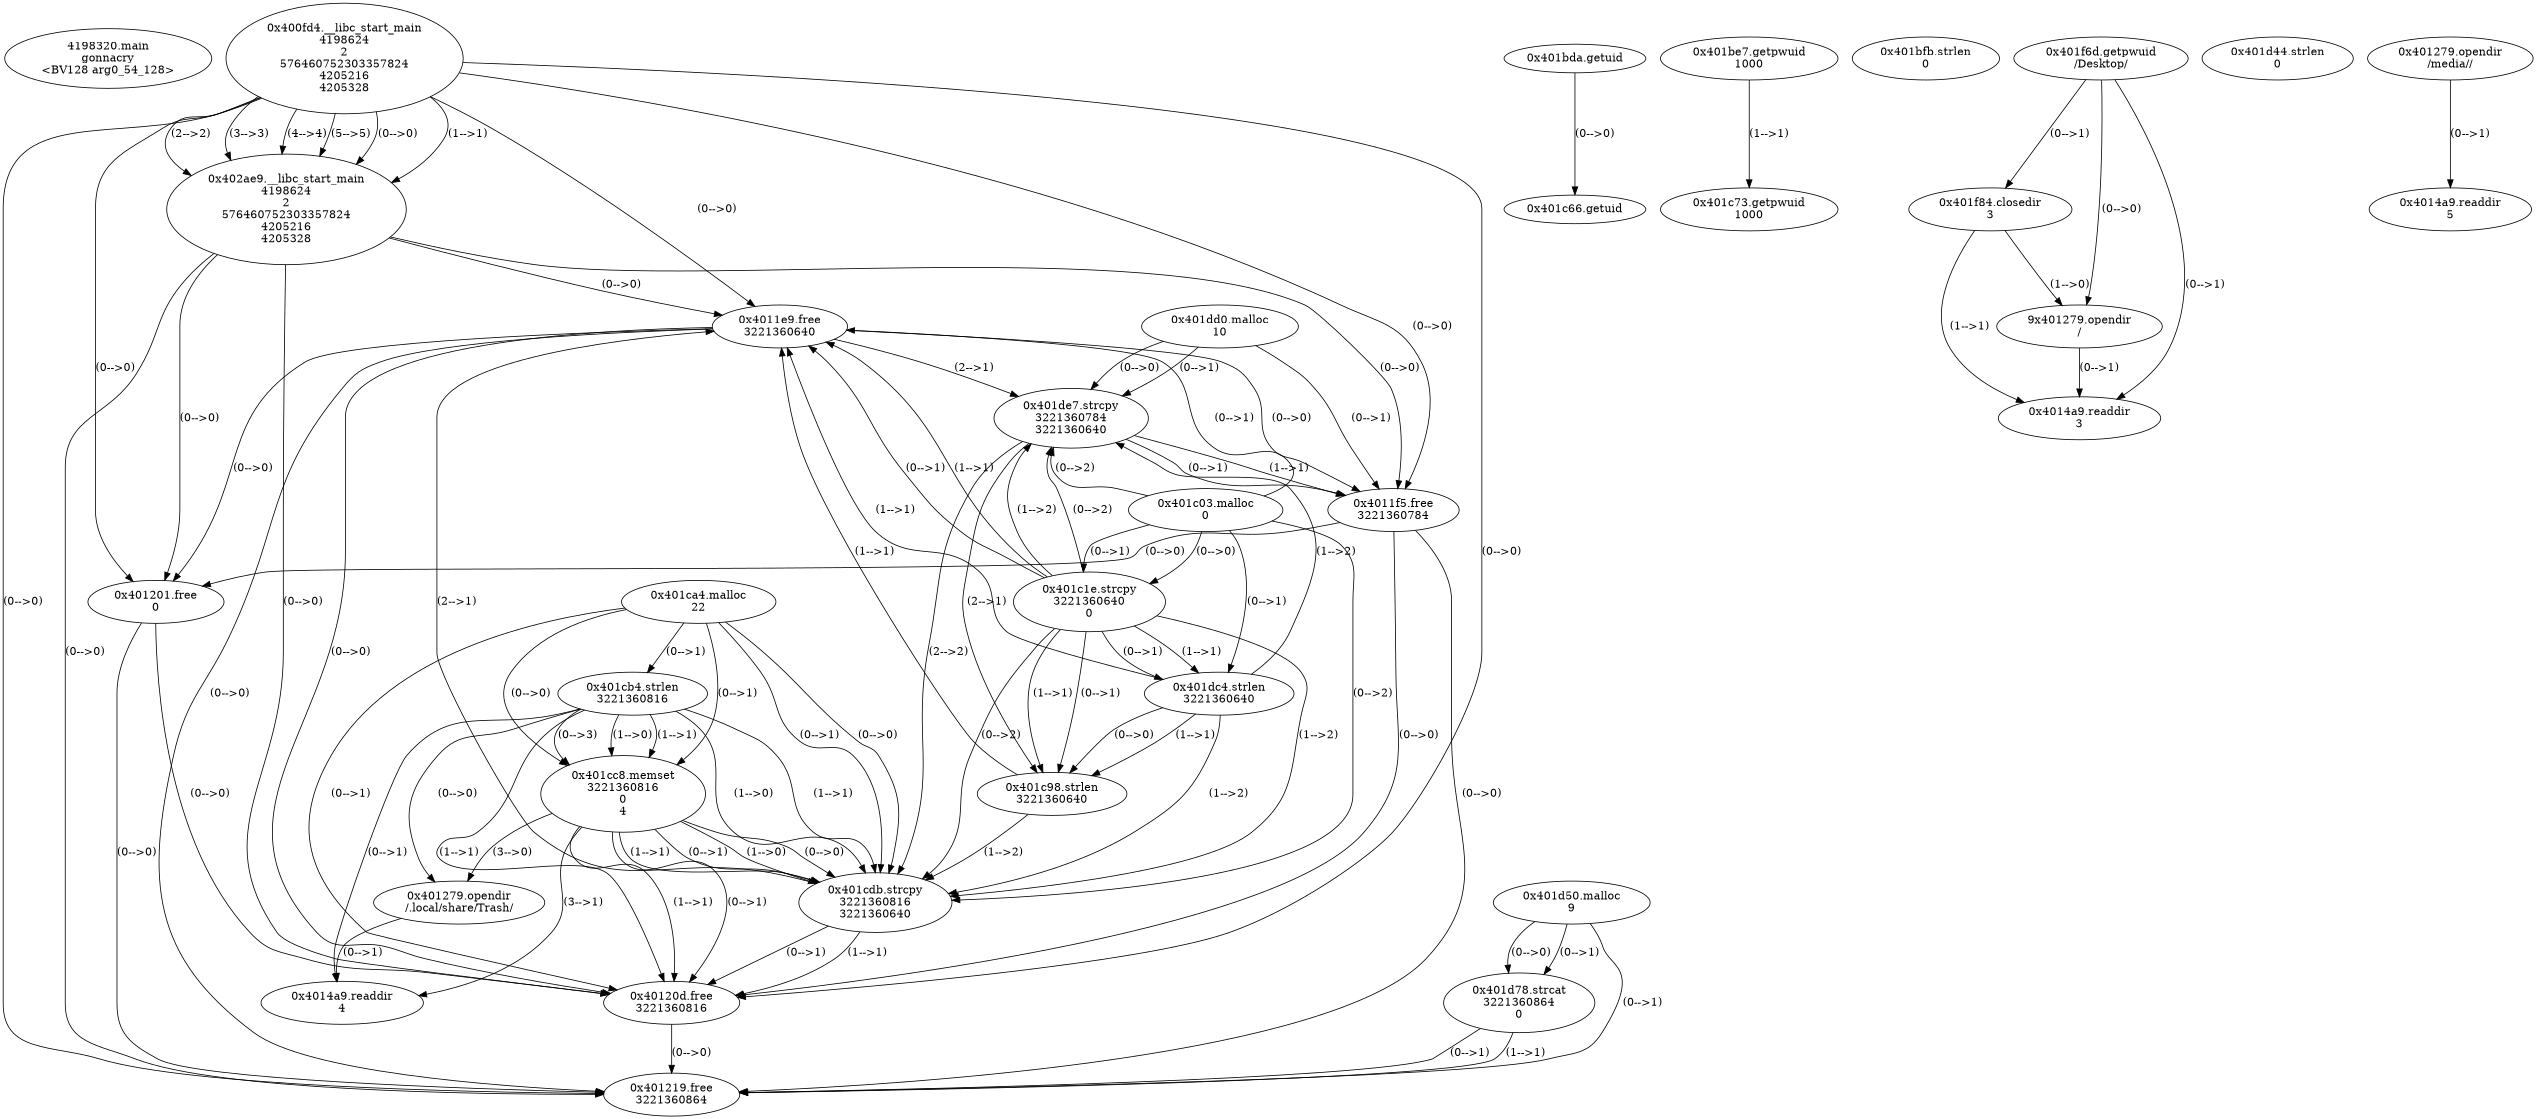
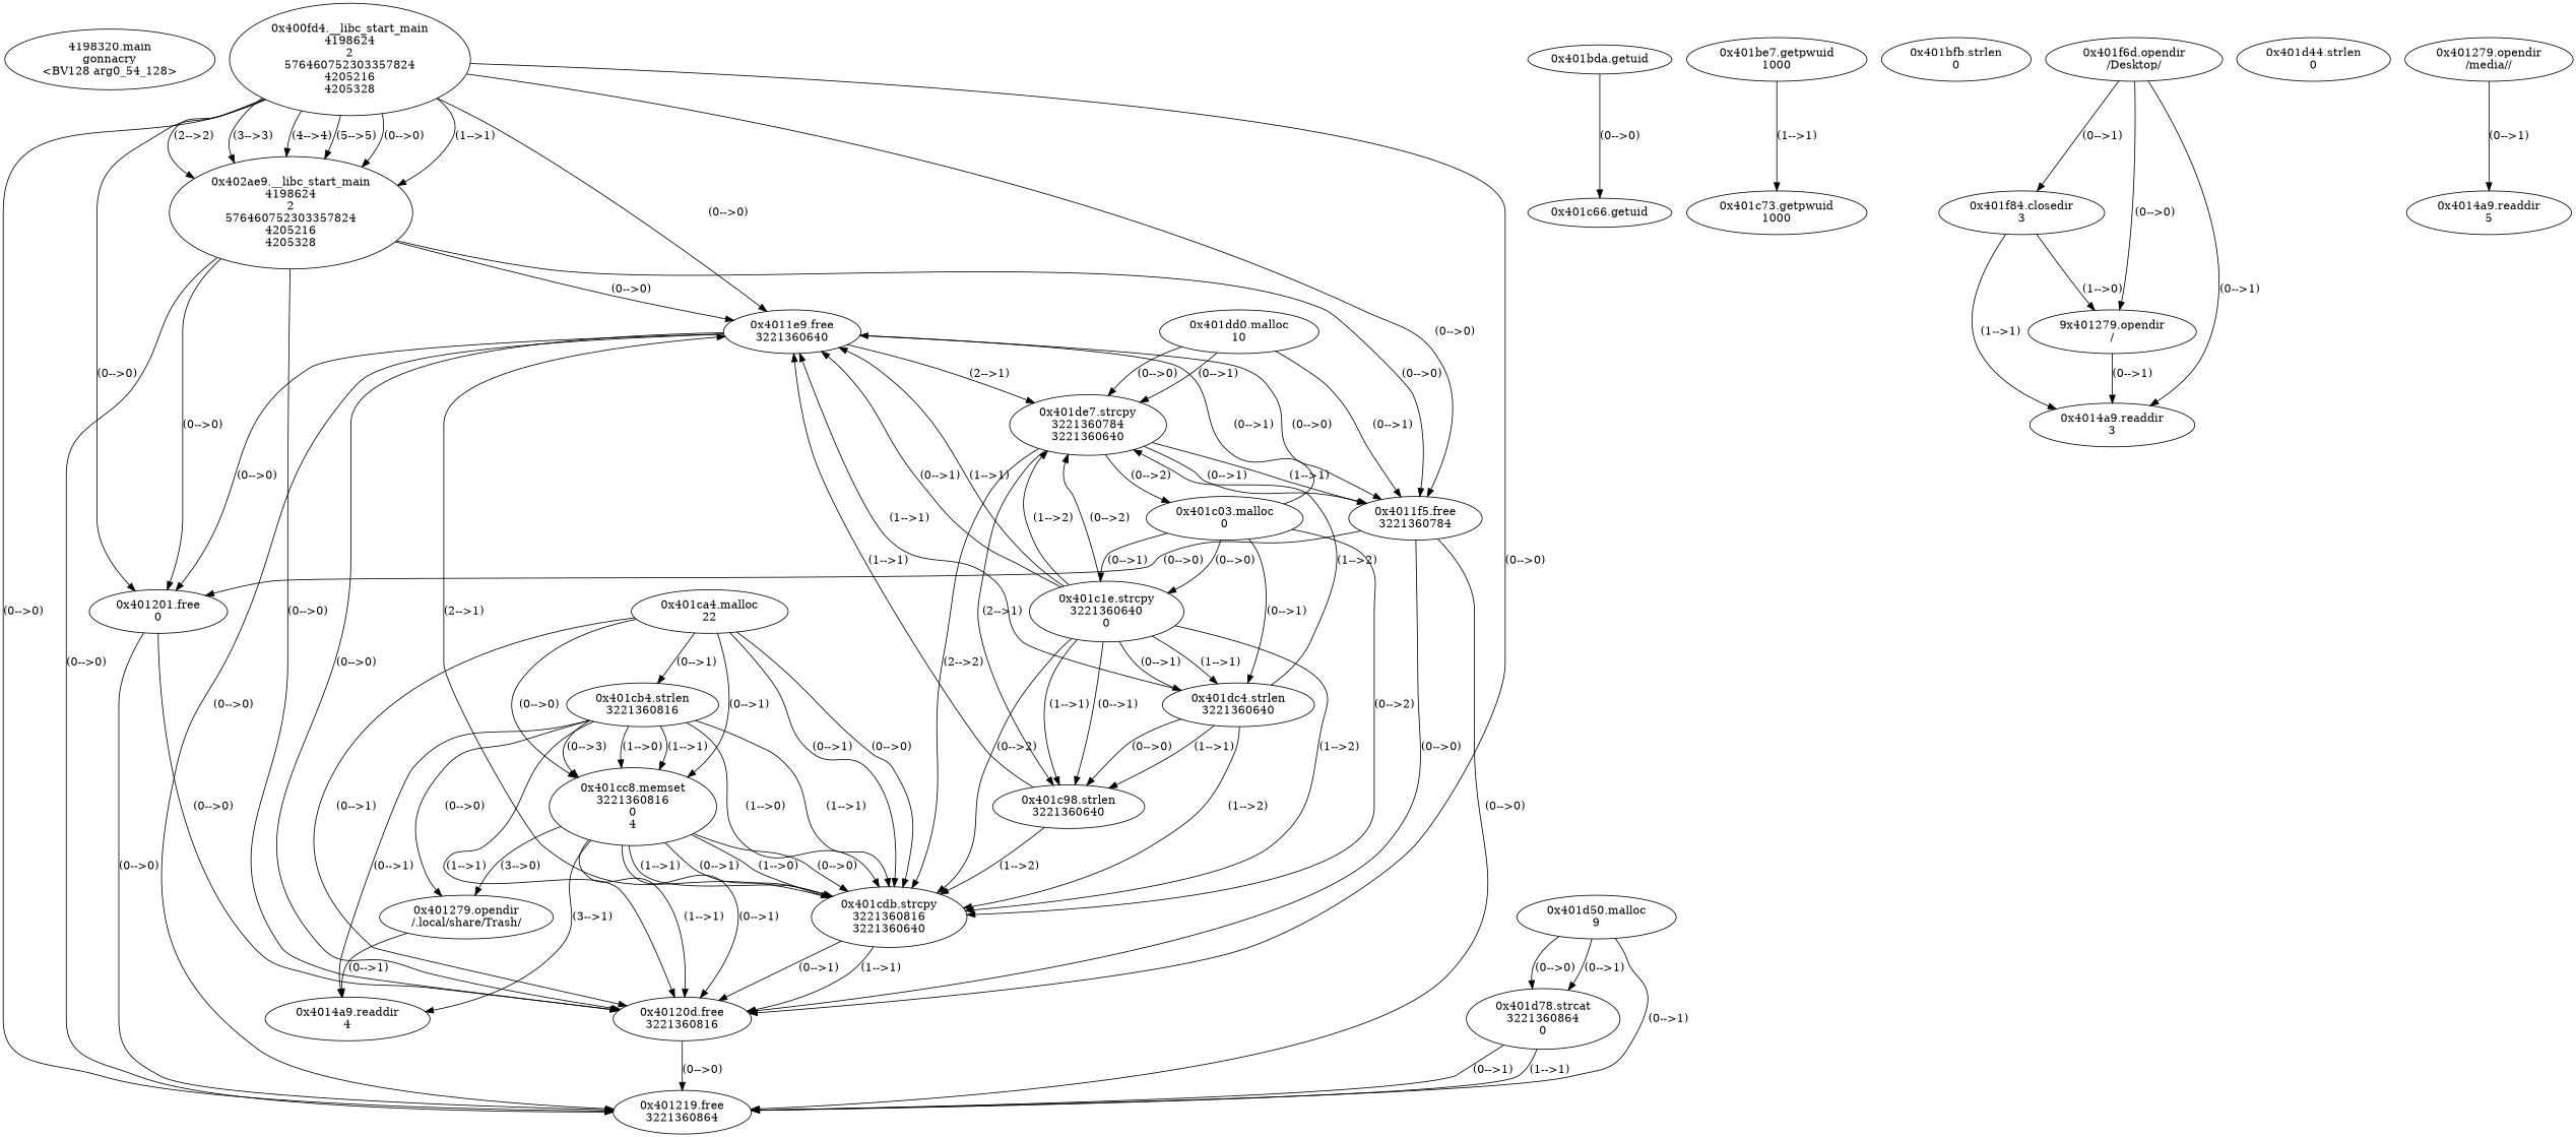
  digraph {
    n1 [label="4198320.main\ngonnacry\n<BV128 arg0_54_128>"]
    n2 [label="0x400fd4.__libc_start_main\n4198624\n2\n576460752303357824\n4205216\n4205328"]
    n3 [label="0x402ae9.__libc_start_main\n4198624\n2\n576460752303357824\n4205216\n4205328"]
    n4 [label="0x4011e9.free\n3221360640"]
    n5 [label="0x4011f5.free\n3221360784"]
    n6 [label="0x401201.free\n0"]
    n7 [label="0x40120d.free\n3221360816"]
    n8 [label="0x401219.free\n3221360864"]
    n9 [label="0x401de7.strcpy\n3221360784\n3221360640"]
    n10 [label="0x401bda.getuid\n"]
    n11 [label="0x401c66.getuid\n"]
    n12 [label="0x401be7.getpwuid\n1000"]
    n13 [label="0x401c73.getpwuid\n1000"]
    n14 [label="0x401bfb.strlen\n0"]
    n15 [label="0x401c03.malloc\n0"]
    n16 [label="0x401c1e.strcpy\n3221360640\n0"]
    n17 [label="0x401dc4.strlen\n3221360640"]
    n18 [label="0x401cdb.strcpy\n3221360816\n3221360640"]
    n19 [label="0x401c98.strlen\n3221360640"]
    n20 [label="0x401dd0.malloc\n10"]
-   n21 [label="0x401f6d.getpwuid\n/Desktop/"]
+   n21 [label="0x401f6d.opendir\n/Desktop/"]
    n22 [label="0x401f84.closedir\n3"]
    n23 [label="9x401279.opendir\n/"]
    n24 [label="0x4014a9.readdir\n3"]
    n25 [label="0x401ca4.malloc\n22"]
    n26 [label="0x401cb4.strlen\n3221360816"]
    n27 [label="0x401cc8.memset\n3221360816\n0\n4"]
    n28 [label="0x401279.opendir\n/.local/share/Trash/"]
    n29 [label="0x4014a9.readdir\n4"]
    n30 [label="0x401d44.strlen\n0"]
    n31 [label="0x401d50.malloc\n9"]
    n32 [label="0x401d78.strcat\n3221360864\n0"]
    n33 [label="0x401279.opendir\n/media//"]
    n34 [label="0x4014a9.readdir\n5"]
    n2 -> n3 [label="(1-->1)"]
    n2 -> n3 [label="(2-->2)"]
    n2 -> n3 [label="(3-->3)"]
    n2 -> n3 [label="(4-->4)"]
    n2 -> n3 [label="(5-->5)"]
    n2 -> n3 [label="(0-->0)"]
    n2 -> n4 [label="(0-->0)"]
    n2 -> n5 [label="(0-->0)"]
    n2 -> n6 [label="(0-->0)"]
    n2 -> n7 [label="(0-->0)"]
    n2 -> n8 [label="(0-->0)"]
    n3 -> n4 [label="(0-->0)"]
    n3 -> n5 [label="(0-->0)"]
    n3 -> n6 [label="(0-->0)"]
    n3 -> n7 [label="(0-->0)"]
    n3 -> n8 [label="(0-->0)"]
    n4 -> n5 [label="(0-->0)"]
    n4 -> n6 [label="(0-->0)"]
    n4 -> n7 [label="(0-->0)"]
    n4 -> n8 [label="(0-->0)"]
    n4 -> n9 [label="(2-->1)"]
    n5 -> n6 [label="(0-->0)"]
    n5 -> n7 [label="(0-->0)"]
    n5 -> n8 [label="(0-->0)"]
    n6 -> n7 [label="(0-->0)"]
    n6 -> n8 [label="(0-->0)"]
    n7 -> n8 [label="(0-->0)"]
    n9 -> n5 [label="(1-->1)"]
    n9 -> n5 [label="(0-->1)"]
    n9 -> n18 [label="(2-->2)"]
    n9 -> n19 [label="(2-->1)"]
    n10 -> n11 [label="(0-->0)"]
    n12 -> n13 [label="(1-->1)"]
    n15 -> n4 [label="(0-->1)"]
-   n15 -> n9 [label="(0-->2)"]
+   n9 -> n15 [label="(0-->2)"]
    n15 -> n16 [label="(0-->1)"]
    n15 -> n16 [label="(0-->0)"]
    n15 -> n17 [label="(0-->1)"]
    n15 -> n18 [label="(0-->2)"]
    n16 -> n4 [label="(1-->1)"]
    n16 -> n4 [label="(0-->1)"]
    n16 -> n9 [label="(1-->2)"]
    n16 -> n9 [label="(0-->2)"]
    n16 -> n17 [label="(1-->1)"]
    n16 -> n17 [label="(0-->1)"]
    n16 -> n18 [label="(1-->2)"]
    n16 -> n18 [label="(0-->2)"]
    n16 -> n19 [label="(1-->1)"]
    n16 -> n19 [label="(0-->1)"]
    n17 -> n4 [label="(1-->1)"]
    n17 -> n9 [label="(1-->2)"]
    n17 -> n18 [label="(1-->2)"]
    n17 -> n19 [label="(1-->1)"]
    n17 -> n19 [label="(0-->0)"]
    n18 -> n4 [label="(2-->1)"]
    n18 -> n7 [label="(1-->1)"]
    n18 -> n7 [label="(0-->1)"]
    n19 -> n4 [label="(1-->1)"]
    n19 -> n18 [label="(1-->2)"]
    n20 -> n5 [label="(0-->1)"]
    n20 -> n9 [label="(0-->1)"]
    n20 -> n9 [label="(0-->0)"]
    n21 -> n22 [label="(0-->1)"]
    n21 -> n23 [label="(0-->0)"]
    n21 -> n24 [label="(0-->1)"]
    n22 -> n23 [label="(1-->0)"]
    n22 -> n24 [label="(1-->1)"]
    n23 -> n24 [label="(0-->1)"]
    n25 -> n7 [label="(0-->1)"]
    n25 -> n18 [label="(0-->1)"]
    n25 -> n18 [label="(0-->0)"]
    n25 -> n26 [label="(0-->1)"]
    n25 -> n27 [label="(0-->1)"]
    n25 -> n27 [label="(0-->0)"]
    n26 -> n7 [label="(1-->1)"]
    n26 -> n18 [label="(1-->1)"]
    n26 -> n18 [label="(1-->0)"]
    n26 -> n27 [label="(1-->1)"]
    n26 -> n27 [label="(0-->3)"]
    n26 -> n27 [label="(1-->0)"]
    n26 -> n28 [label="(0-->0)"]
    n26 -> n29 [label="(0-->1)"]
    n27 -> n7 [label="(1-->1)"]
    n27 -> n7 [label="(0-->1)"]
    n27 -> n18 [label="(1-->1)"]
    n27 -> n18 [label="(0-->1)"]
    n27 -> n18 [label="(1-->0)"]
    n27 -> n18 [label="(0-->0)"]
    n27 -> n28 [label="(3-->0)"]
    n27 -> n29 [label="(3-->1)"]
    n28 -> n29 [label="(0-->1)"]
    n31 -> n8 [label="(0-->1)"]
    n31 -> n32 [label="(0-->1)"]
    n31 -> n32 [label="(0-->0)"]
    n32 -> n8 [label="(1-->1)"]
    n32 -> n8 [label="(0-->1)"]
    n33 -> n34 [label="(0-->1)"]
  }
